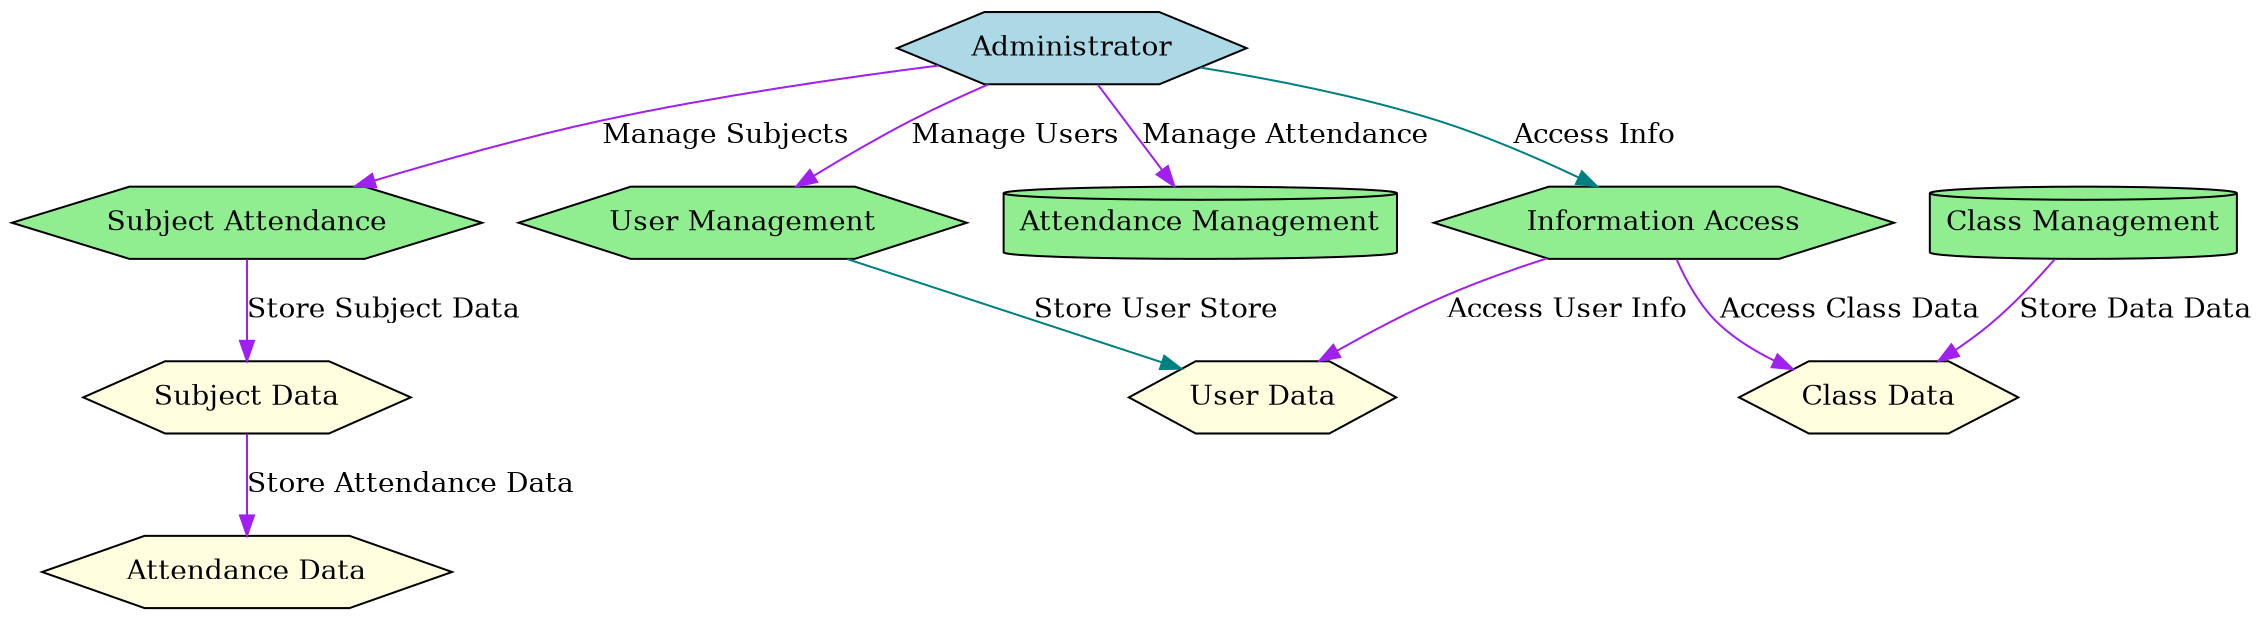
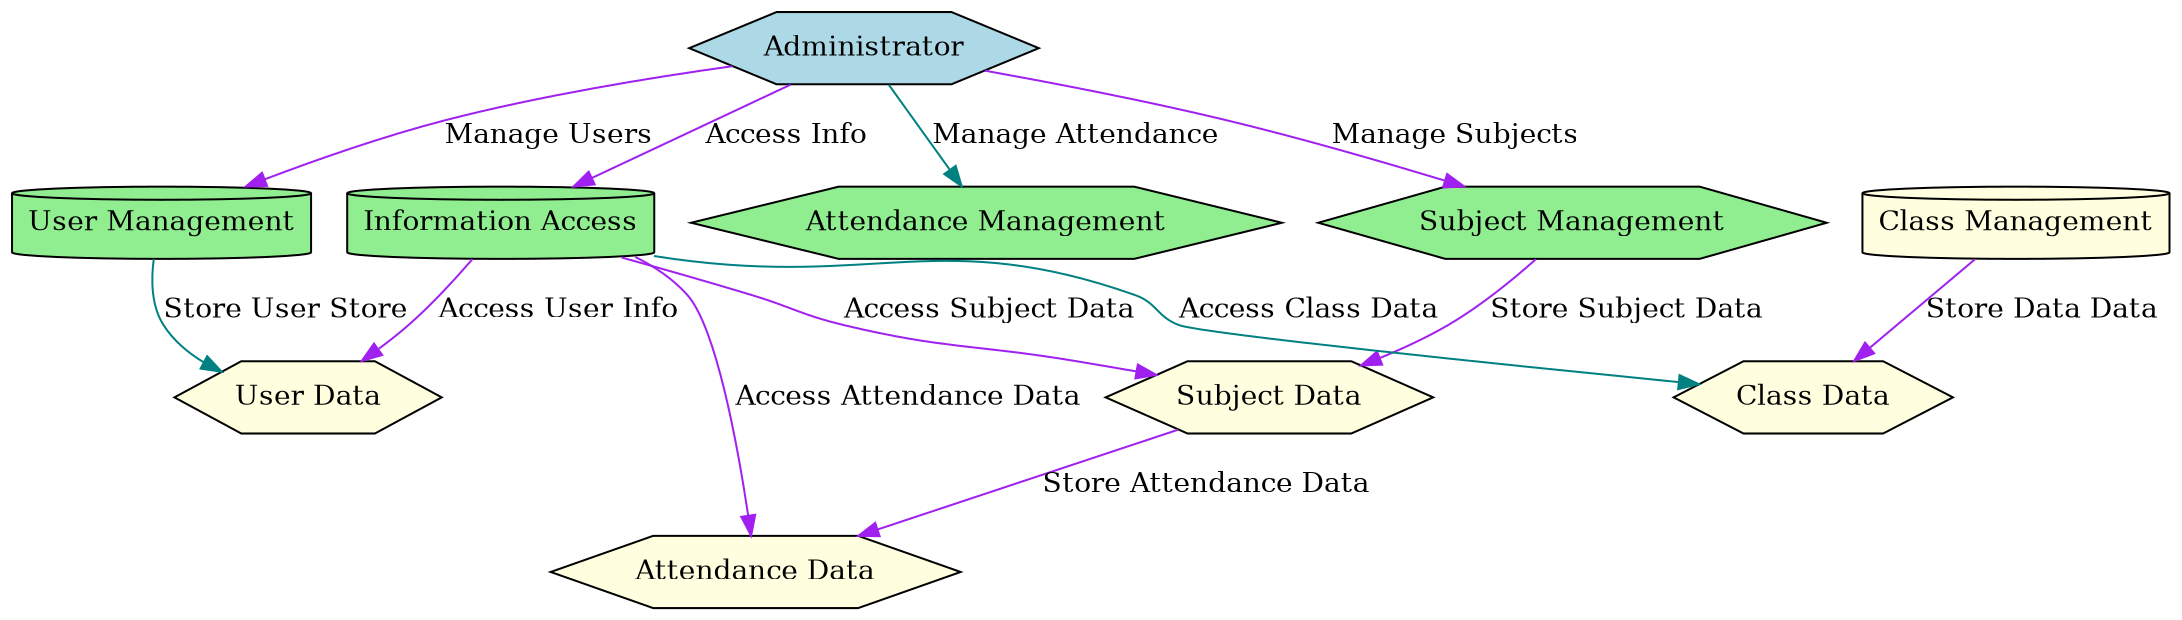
  digraph {
    node [fillcolor=lightgreen shape=hexagon style=filled]
    edge [color=purple]
    n1 [fillcolor=lightblue label=Administrator]
-   n2 [label="User Management"]
-   n3 [label="Subject Attendance"]
-   n4 [label="Attendance Management" shape=cylinder]
-   n5 [label="Information Access"]
+   n2 [label="User Management" shape=cylinder]
+   n3 [label="Subject Management"]
+   n4 [label="Attendance Management"]
+   n5 [label="Information Access" shape=cylinder]
    n6 [fillcolor=lightyellow label="User Data"]
-   n7 [label="Class Management" shape=cylinder]
+   n7 [fillcolor=lightyellow label="Class Management" shape=cylinder]
    n8 [fillcolor=lightyellow label="Class Data"]
    n9 [fillcolor=lightyellow label="Subject Data"]
    n10 [fillcolor=lightyellow label="Attendance Data"]
    n1 -> n2 [label="Manage Users"]
    n1 -> n3 [label="Manage Subjects"]
-   n1 -> n4 [label="Manage Attendance"]
-   n1 -> n5 [color=teal label="Access Info"]
+   n1 -> n4 [color=teal label="Manage Attendance"]
+   n1 -> n5 [label="Access Info"]
    n2 -> n6 [color=teal label="Store User Store"]
    n3 -> n9 [label="Store Subject Data"]
    n5 -> n6 [label="Access User Info"]
-   n5 -> n8 [label="Access Class Data"]
+   n5 -> n8 [color=teal label="Access Class Data"]
+   n5 -> n9 [label="Access Subject Data"]
+   n5 -> n10 [label="Access Attendance Data"]
    n7 -> n8 [label="Store Data Data"]
    n9 -> n10 [label="Store Attendance Data"]
  }
